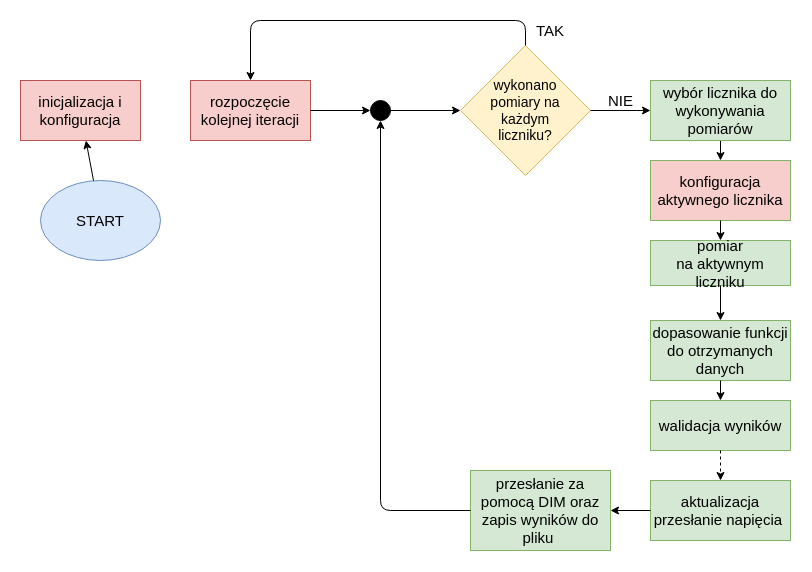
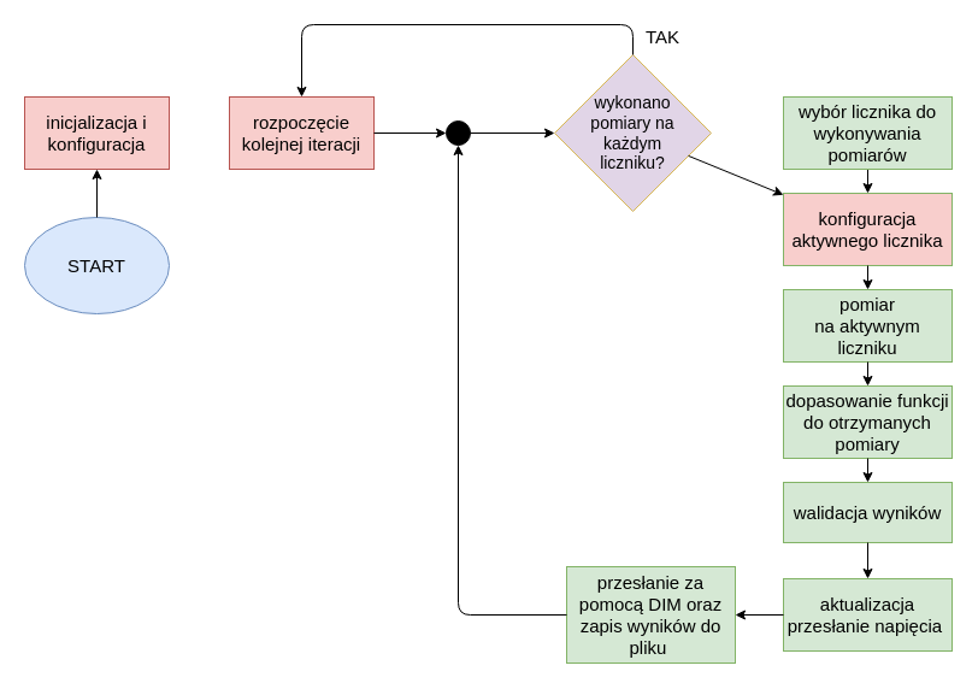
  <mxCell id="0" />
  <mxCell id="1" parent="0" />
- <mxCell id="2" value="START" style="ellipse;whiteSpace=wrap;html=1;fillColor=#dae8fc;strokeColor=#6c8ebf;fontSize=15;" vertex="1" parent="1"><mxGeometry x="40" y="180" width="120" height="80" as="geometry" /></mxCell>
- <mxCell id="3" value="&lt;font style=&quot;font-size: 14px&quot;&gt;wykonano &lt;br style=&quot;font-size: 14px&quot;&gt;pomiary na &lt;br&gt;każdym &lt;br&gt;liczniku?&lt;/font&gt;" style="rhombus;whiteSpace=wrap;html=1;fontSize=14;fillColor=#fff2cc;strokeColor=#d6b656;" vertex="1" parent="1"><mxGeometry x="460" y="45" width="130" height="130" as="geometry" /></mxCell>
+ <mxCell id="2" value="START" style="ellipse;whiteSpace=wrap;html=1;fillColor=#dae8fc;strokeColor=#6c8ebf;fontSize=15;" vertex="1" parent="1"><mxGeometry x="20" y="180" width="120" height="80" as="geometry" /></mxCell>
+ <mxCell id="3" value="&lt;font style=&quot;font-size: 14px&quot;&gt;wykonano &lt;br style=&quot;font-size: 14px&quot;&gt;pomiary na &lt;br&gt;każdym &lt;br&gt;liczniku?&lt;/font&gt;" style="rhombus;whiteSpace=wrap;html=1;fontSize=14;fillColor=#e1d5e7;strokeColor=#d6b656;" vertex="1" parent="1"><mxGeometry x="460" y="45" width="130" height="130" as="geometry" /></mxCell>
  <mxCell id="4" value="" style="endArrow=classic;html=1;fontSize=15;" edge="1" parent="1" source="11" target="6"><mxGeometry width="50" height="50" relative="1" as="geometry"><mxPoint x="310" y="570" as="sourcePoint" /><mxPoint x="360" y="520" as="targetPoint" /></mxGeometry></mxCell>
- <mxCell id="5" value="pomiar &lt;br&gt;na aktywnym liczniku" style="rounded=0;whiteSpace=wrap;html=1;fontSize=15;fillColor=#d5e8d4;strokeColor=#82b366;" vertex="1" parent="1"><mxGeometry x="650" y="240" width="140" height="45" as="geometry" /></mxCell>
+ <mxCell id="5" value="pomiar &lt;br&gt;na aktywnym liczniku" style="rounded=0;whiteSpace=wrap;html=1;fontSize=15;fillColor=#d5e8d4;strokeColor=#82b366;" vertex="1" parent="1"><mxGeometry x="650" y="240" width="140" height="60" as="geometry" /></mxCell>
  <mxCell id="6" value="konfiguracja aktywnego licznika" style="rounded=0;whiteSpace=wrap;html=1;fontSize=15;fillColor=#f8cecc;strokeColor=#82b366;" vertex="1" parent="1"><mxGeometry x="650" y="160" width="140" height="60" as="geometry" /></mxCell>
- <mxCell id="7" value="dopasowanie funkcji do otrzymanych danych" style="rounded=0;whiteSpace=wrap;html=1;fontSize=15;fillColor=#d5e8d4;strokeColor=#82b366;" vertex="1" parent="1"><mxGeometry x="650" y="320" width="140" height="60" as="geometry" /></mxCell>
+ <mxCell id="7" value="dopasowanie funkcji do otrzymanych pomiary" style="rounded=0;whiteSpace=wrap;html=1;fontSize=15;fillColor=#d5e8d4;strokeColor=#82b366;" vertex="1" parent="1"><mxGeometry x="650" y="320" width="140" height="60" as="geometry" /></mxCell>
  <mxCell id="8" value="walidacja wyników" style="rounded=0;whiteSpace=wrap;html=1;fontSize=15;fillColor=#d5e8d4;strokeColor=#82b366;" vertex="1" parent="1"><mxGeometry x="650" y="400" width="140" height="50" as="geometry" /></mxCell>
  <mxCell id="9" value="aktualizacja przesłanie napięcia&amp;nbsp;" style="rounded=0;whiteSpace=wrap;html=1;fontSize=15;fillColor=#d5e8d4;strokeColor=#82b366;" vertex="1" parent="1"><mxGeometry x="650" y="480" width="140" height="60" as="geometry" /></mxCell>
  <mxCell id="10" value="przesłanie za pomocą DIM oraz zapis wyników do pliku&amp;nbsp;" style="rounded=0;whiteSpace=wrap;html=1;fontSize=15;fillColor=#d5e8d4;strokeColor=#82b366;" vertex="1" parent="1"><mxGeometry x="470" y="470" width="140" height="80" as="geometry" /></mxCell>
  <mxCell id="11" value="wybór licznika do wykonywania pomiarów" style="rounded=0;whiteSpace=wrap;html=1;fontSize=15;fillColor=#d5e8d4;strokeColor=#82b366;" vertex="1" parent="1"><mxGeometry x="650" y="80" width="140" height="60" as="geometry" /></mxCell>
  <mxCell id="12" value="" style="endArrow=classic;html=1;fontSize=15;" edge="1" parent="1" source="6" target="5"><mxGeometry width="50" height="50" relative="1" as="geometry"><mxPoint x="310" y="520" as="sourcePoint" /><mxPoint x="360" y="470" as="targetPoint" /></mxGeometry></mxCell>
  <mxCell id="13" value="" style="endArrow=classic;html=1;fontSize=15;" edge="1" parent="1" source="5" target="7"><mxGeometry width="50" height="50" relative="1" as="geometry"><mxPoint x="310" y="520" as="sourcePoint" /><mxPoint x="360" y="470" as="targetPoint" /></mxGeometry></mxCell>
  <mxCell id="14" value="" style="endArrow=classic;html=1;fontSize=15;" edge="1" parent="1" source="7" target="8"><mxGeometry width="50" height="50" relative="1" as="geometry"><mxPoint x="310" y="520" as="sourcePoint" /><mxPoint x="360" y="470" as="targetPoint" /></mxGeometry></mxCell>
- <mxCell id="15" value="" style="endArrow=classic;html=1;fontSize=15;dashed=1;" edge="1" parent="1" source="8" target="9"><mxGeometry width="50" height="50" relative="1" as="geometry"><mxPoint x="310" y="520" as="sourcePoint" /><mxPoint x="360" y="470" as="targetPoint" /></mxGeometry></mxCell>
- <mxCell id="16" value="" style="endArrow=classic;html=1;fontSize=15;" edge="1" parent="1" source="3" target="11"><mxGeometry width="50" height="50" relative="1" as="geometry"><mxPoint x="310" y="520" as="sourcePoint" /><mxPoint x="360" y="470" as="targetPoint" /></mxGeometry></mxCell>
- <mxCell id="17" value="NIE" style="text;html=1;align=center;verticalAlign=middle;resizable=0;points=[];autosize=1;strokeColor=none;fontSize=15;" vertex="1" parent="1"><mxGeometry x="600" y="90" width="40" height="20" as="geometry" /></mxCell>
+ <mxCell id="15" value="" style="endArrow=classic;html=1;fontSize=15;" edge="1" parent="1" source="8" target="9"><mxGeometry width="50" height="50" relative="1" as="geometry"><mxPoint x="310" y="520" as="sourcePoint" /><mxPoint x="360" y="470" as="targetPoint" /></mxGeometry></mxCell>
+ <mxCell id="16" value="" style="endArrow=classic;html=1;fontSize=15;" edge="1" parent="1" source="3" target="6"><mxGeometry width="50" height="50" relative="1" as="geometry"><mxPoint x="310" y="520" as="sourcePoint" /><mxPoint x="360" y="470" as="targetPoint" /></mxGeometry></mxCell>
  <mxCell id="18" value="rozpoczęcie kolejnej iteracji" style="rounded=0;whiteSpace=wrap;html=1;fontSize=15;fillColor=#f8cecc;strokeColor=#b85450;" vertex="1" parent="1"><mxGeometry x="190" y="80" width="120" height="60" as="geometry" /></mxCell>
  <mxCell id="19" value="" style="endArrow=classic;html=1;fontSize=15;" edge="1" parent="1" source="10" target="20"><mxGeometry width="50" height="50" relative="1" as="geometry"><mxPoint x="480" y="510" as="sourcePoint" /><mxPoint x="380" y="520" as="targetPoint" /><Array as="points"><mxPoint x="380" y="510" /></Array></mxGeometry></mxCell>
  <mxCell id="20" value="" style="ellipse;whiteSpace=wrap;html=1;aspect=fixed;fillColor=#000000;fontSize=15;" vertex="1" parent="1"><mxGeometry x="370" y="100" width="20" height="20" as="geometry" /></mxCell>
  <mxCell id="21" value="" style="endArrow=classic;html=1;exitX=1;exitY=0.5;exitDx=0;exitDy=0;fontSize=15;" edge="1" parent="1" source="18" target="20"><mxGeometry width="50" height="50" relative="1" as="geometry"><mxPoint x="310" y="520" as="sourcePoint" /><mxPoint x="360" y="470" as="targetPoint" /></mxGeometry></mxCell>
  <mxCell id="22" value="" style="endArrow=classic;html=1;fontSize=15;" edge="1" parent="1" source="20" target="3"><mxGeometry width="50" height="50" relative="1" as="geometry"><mxPoint x="310" y="520" as="sourcePoint" /><mxPoint x="360" y="470" as="targetPoint" /></mxGeometry></mxCell>
  <mxCell id="23" value="" style="endArrow=classic;html=1;exitX=0.5;exitY=0;exitDx=0;exitDy=0;fontSize=15;" edge="1" parent="1" source="3" target="18"><mxGeometry width="50" height="50" relative="1" as="geometry"><mxPoint x="310" y="520" as="sourcePoint" /><mxPoint x="360" y="470" as="targetPoint" /><Array as="points"><mxPoint x="525" y="20" /><mxPoint x="250" y="20" /></Array></mxGeometry></mxCell>
  <mxCell id="24" value="" style="endArrow=classic;html=1;fontSize=15;" edge="1" parent="1" source="9" target="10"><mxGeometry width="50" height="50" relative="1" as="geometry"><mxPoint x="310" y="510" as="sourcePoint" /><mxPoint x="360" y="460" as="targetPoint" /></mxGeometry></mxCell>
  <mxCell id="25" value="" style="endArrow=classic;html=1;fontSize=15;" edge="1" parent="1" source="2" target="26"><mxGeometry width="50" height="50" relative="1" as="geometry"><mxPoint x="310" y="510" as="sourcePoint" /><mxPoint x="20" y="110" as="targetPoint" /></mxGeometry></mxCell>
  <mxCell id="26" value="inicjalizacja i konfiguracja" style="rounded=0;whiteSpace=wrap;html=1;fontSize=15;fillColor=#f8cecc;strokeColor=#b85450;" vertex="1" parent="1"><mxGeometry x="20" y="80" width="120" height="60" as="geometry" /></mxCell>
  <mxCell id="27" value="TAK" style="text;html=1;strokeColor=none;fillColor=none;align=center;verticalAlign=middle;whiteSpace=wrap;rounded=0;fontSize=15;" vertex="1" parent="1"><mxGeometry x="530" y="20" width="40" height="20" as="geometry" /></mxCell>
